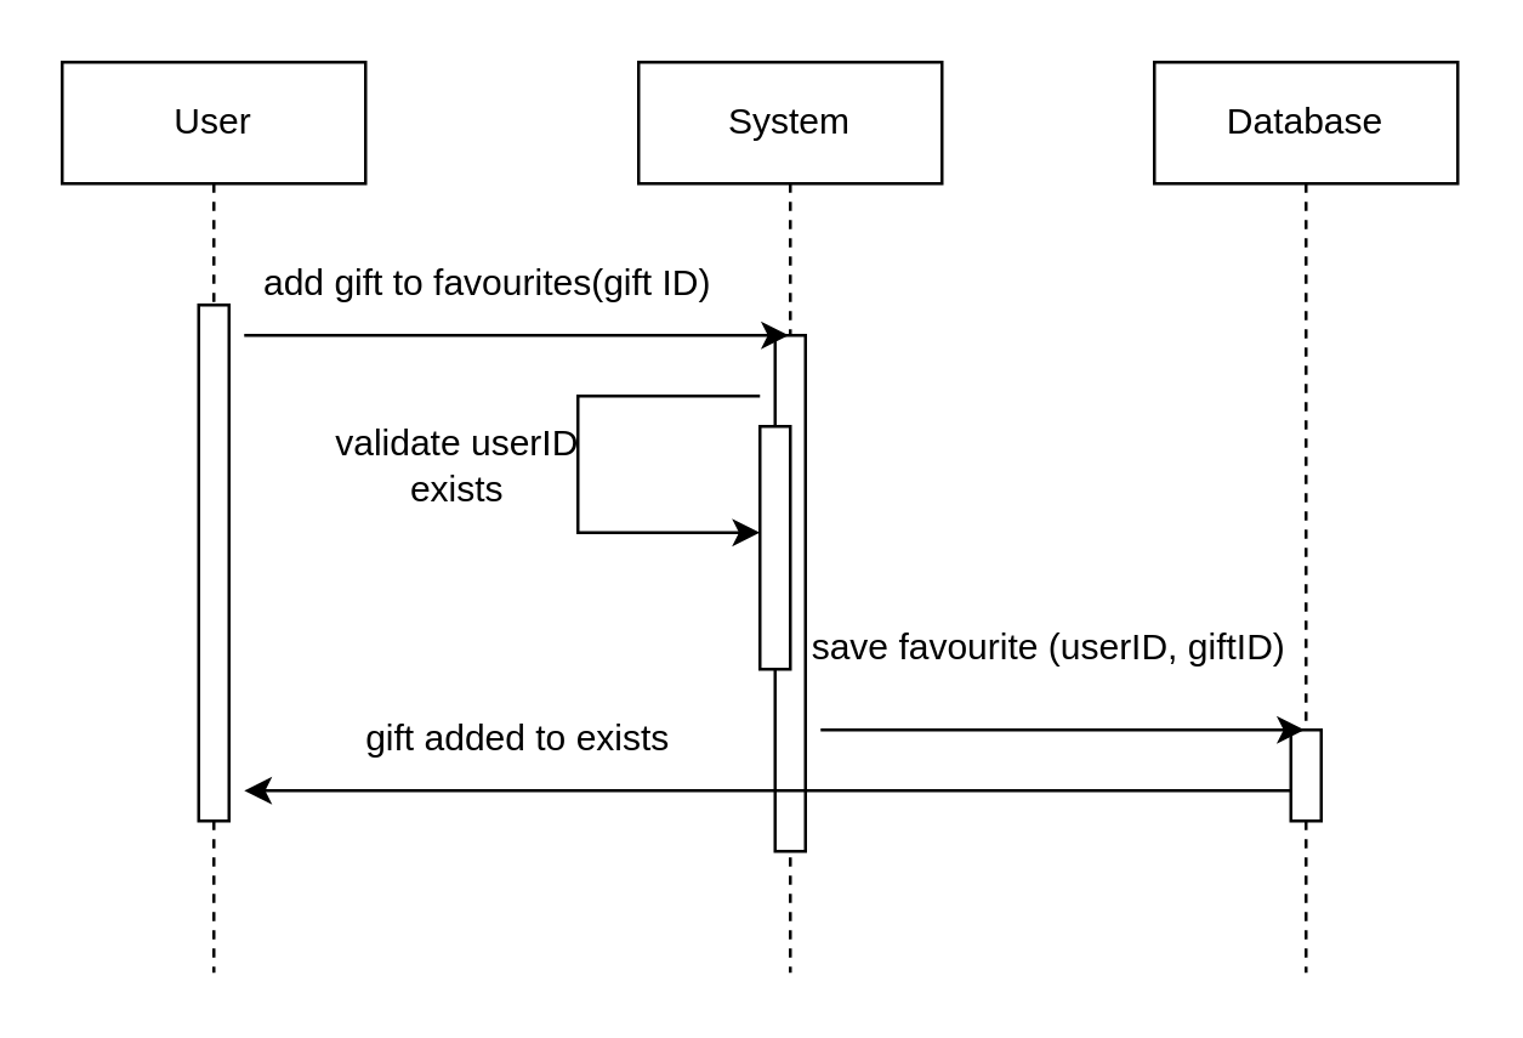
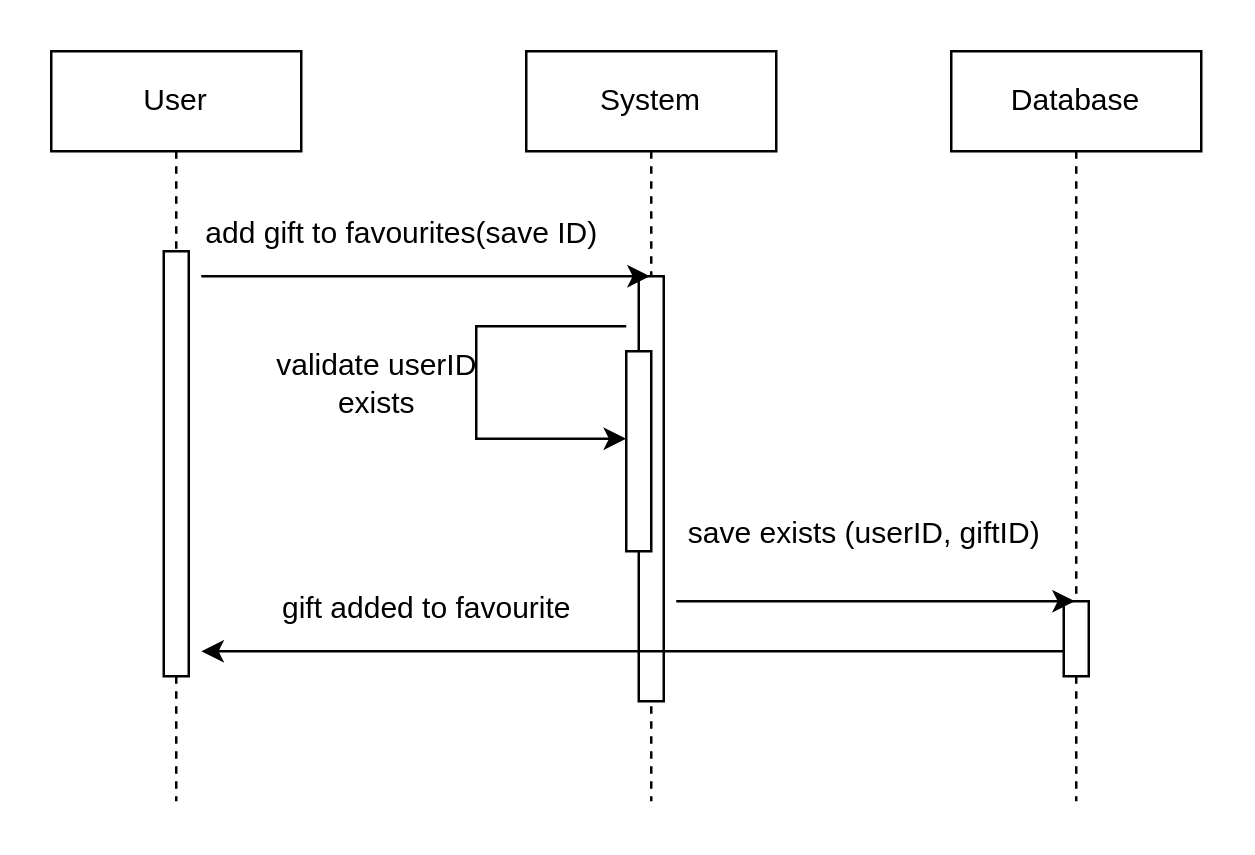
  <mxCell id="0" />
  <mxCell id="1" parent="0" />
  <mxCell id="2" value="System" style="shape=umlLifeline;perimeter=lifelinePerimeter;whiteSpace=wrap;html=1;container=0;dropTarget=0;collapsible=0;recursiveResize=0;outlineConnect=0;portConstraint=eastwest;newEdgeStyle={&quot;edgeStyle&quot;:&quot;elbowEdgeStyle&quot;,&quot;elbow&quot;:&quot;vertical&quot;,&quot;curved&quot;:0,&quot;rounded&quot;:0};" parent="1" vertex="1"><mxGeometry x="210" y="20" width="100" height="300" as="geometry" /></mxCell>
  <mxCell id="3" value="" style="html=1;points=[];perimeter=orthogonalPerimeter;outlineConnect=0;targetShapes=umlLifeline;portConstraint=eastwest;newEdgeStyle={&quot;edgeStyle&quot;:&quot;elbowEdgeStyle&quot;,&quot;elbow&quot;:&quot;vertical&quot;,&quot;curved&quot;:0,&quot;rounded&quot;:0};" parent="2" vertex="1"><mxGeometry x="45" y="90" width="10" height="170" as="geometry" /></mxCell>
  <mxCell id="4" value="" style="html=1;points=[];perimeter=orthogonalPerimeter;outlineConnect=0;targetShapes=umlLifeline;portConstraint=eastwest;newEdgeStyle={&quot;edgeStyle&quot;:&quot;elbowEdgeStyle&quot;,&quot;elbow&quot;:&quot;vertical&quot;,&quot;curved&quot;:0,&quot;rounded&quot;:0};" parent="2" vertex="1"><mxGeometry x="40" y="120" width="10" height="80" as="geometry" /></mxCell>
  <mxCell id="5" value="User" style="shape=umlLifeline;perimeter=lifelinePerimeter;whiteSpace=wrap;html=1;container=0;dropTarget=0;collapsible=0;recursiveResize=0;outlineConnect=0;portConstraint=eastwest;newEdgeStyle={&quot;edgeStyle&quot;:&quot;elbowEdgeStyle&quot;,&quot;elbow&quot;:&quot;vertical&quot;,&quot;curved&quot;:0,&quot;rounded&quot;:0};" parent="1" vertex="1"><mxGeometry x="20" y="20" width="100" height="300" as="geometry" /></mxCell>
  <mxCell id="6" value="" style="html=1;points=[];perimeter=orthogonalPerimeter;outlineConnect=0;targetShapes=umlLifeline;portConstraint=eastwest;newEdgeStyle={&quot;edgeStyle&quot;:&quot;elbowEdgeStyle&quot;,&quot;elbow&quot;:&quot;vertical&quot;,&quot;curved&quot;:0,&quot;rounded&quot;:0};" parent="5" vertex="1"><mxGeometry x="45" y="80" width="10" height="170" as="geometry" /></mxCell>
  <mxCell id="7" value="" style="endArrow=classic;html=1;rounded=0;" parent="1" target="2" edge="1"><mxGeometry width="50" height="50" relative="1" as="geometry"><mxPoint x="80" y="110" as="sourcePoint" /><mxPoint x="130" y="60" as="targetPoint" /></mxGeometry></mxCell>
- <mxCell id="8" value="add gift to favourites(gift ID)" style="text;html=1;align=center;verticalAlign=middle;resizable=0;points=[];autosize=1;strokeColor=none;fillColor=none;" parent="1" vertex="1"><mxGeometry x="75" y="78" width="170" height="30" as="geometry" /></mxCell>
+ <mxCell id="8" value="add gift to favourites(save ID)" style="text;html=1;align=center;verticalAlign=middle;resizable=0;points=[];autosize=1;strokeColor=none;fillColor=none;" parent="1" vertex="1"><mxGeometry x="75" y="78" width="170" height="30" as="geometry" /></mxCell>
  <mxCell id="9" value="" style="endArrow=classic;html=1;rounded=0;edgeStyle=orthogonalEdgeStyle;" parent="1" edge="1"><mxGeometry width="50" height="50" relative="1" as="geometry"><mxPoint x="250" y="130" as="sourcePoint" /><mxPoint x="250" y="175" as="targetPoint" /><Array as="points"><mxPoint x="190" y="130" /><mxPoint x="190" y="175" /></Array></mxGeometry></mxCell>
  <mxCell id="10" value="validate userID&lt;div&gt;exists&lt;/div&gt;" style="text;html=1;align=center;verticalAlign=middle;resizable=0;points=[];autosize=1;strokeColor=none;fillColor=none;" parent="1" vertex="1"><mxGeometry x="110" y="133" width="80" height="40" as="geometry" /></mxCell>
  <mxCell id="11" value="" style="endArrow=classic;html=1;rounded=0;" parent="1" source="13" edge="1"><mxGeometry width="50" height="50" relative="1" as="geometry"><mxPoint x="250.5" y="260" as="sourcePoint" /><mxPoint x="80" y="260" as="targetPoint" /></mxGeometry></mxCell>
- <mxCell id="12" value="gift added to exists" style="text;html=1;align=center;verticalAlign=middle;resizable=0;points=[];autosize=1;strokeColor=none;fillColor=none;" parent="1" vertex="1"><mxGeometry x="105" y="228" width="130" height="30" as="geometry" /></mxCell>
+ <mxCell id="12" value="gift added to favourite" style="text;html=1;align=center;verticalAlign=middle;resizable=0;points=[];autosize=1;strokeColor=none;fillColor=none;" parent="1" vertex="1"><mxGeometry x="105" y="228" width="130" height="30" as="geometry" /></mxCell>
  <mxCell id="13" value="Database" style="shape=umlLifeline;perimeter=lifelinePerimeter;whiteSpace=wrap;html=1;container=0;dropTarget=0;collapsible=0;recursiveResize=0;outlineConnect=0;portConstraint=eastwest;newEdgeStyle={&quot;edgeStyle&quot;:&quot;elbowEdgeStyle&quot;,&quot;elbow&quot;:&quot;vertical&quot;,&quot;curved&quot;:0,&quot;rounded&quot;:0};" parent="1" vertex="1"><mxGeometry x="380" y="20" width="100" height="300" as="geometry" /></mxCell>
  <mxCell id="14" value="" style="html=1;points=[];perimeter=orthogonalPerimeter;outlineConnect=0;targetShapes=umlLifeline;portConstraint=eastwest;newEdgeStyle={&quot;edgeStyle&quot;:&quot;elbowEdgeStyle&quot;,&quot;elbow&quot;:&quot;vertical&quot;,&quot;curved&quot;:0,&quot;rounded&quot;:0};" parent="13" vertex="1"><mxGeometry x="45" y="220" width="10" height="30" as="geometry" /></mxCell>
  <mxCell id="15" value="" style="endArrow=classic;html=1;rounded=0;" parent="1" target="13" edge="1"><mxGeometry width="50" height="50" relative="1" as="geometry"><mxPoint x="270" y="240" as="sourcePoint" /><mxPoint x="320" y="190" as="targetPoint" /></mxGeometry></mxCell>
- <mxCell id="16" value="save favourite (userID, giftID&lt;span style=&quot;background-color: transparent; color: light-dark(rgb(0, 0, 0), rgb(255, 255, 255));&quot;&gt;)&lt;/span&gt;" style="text;html=1;align=center;verticalAlign=middle;resizable=0;points=[];autosize=1;strokeColor=none;fillColor=none;" parent="1" vertex="1"><mxGeometry x="260" y="198" width="170" height="30" as="geometry" /></mxCell>
+ <mxCell id="16" value="save exists (userID, giftID&lt;span style=&quot;background-color: transparent; color: light-dark(rgb(0, 0, 0), rgb(255, 255, 255));&quot;&gt;)&lt;/span&gt;" style="text;html=1;align=center;verticalAlign=middle;resizable=0;points=[];autosize=1;strokeColor=none;fillColor=none;" parent="1" vertex="1"><mxGeometry x="260" y="198" width="170" height="30" as="geometry" /></mxCell>
